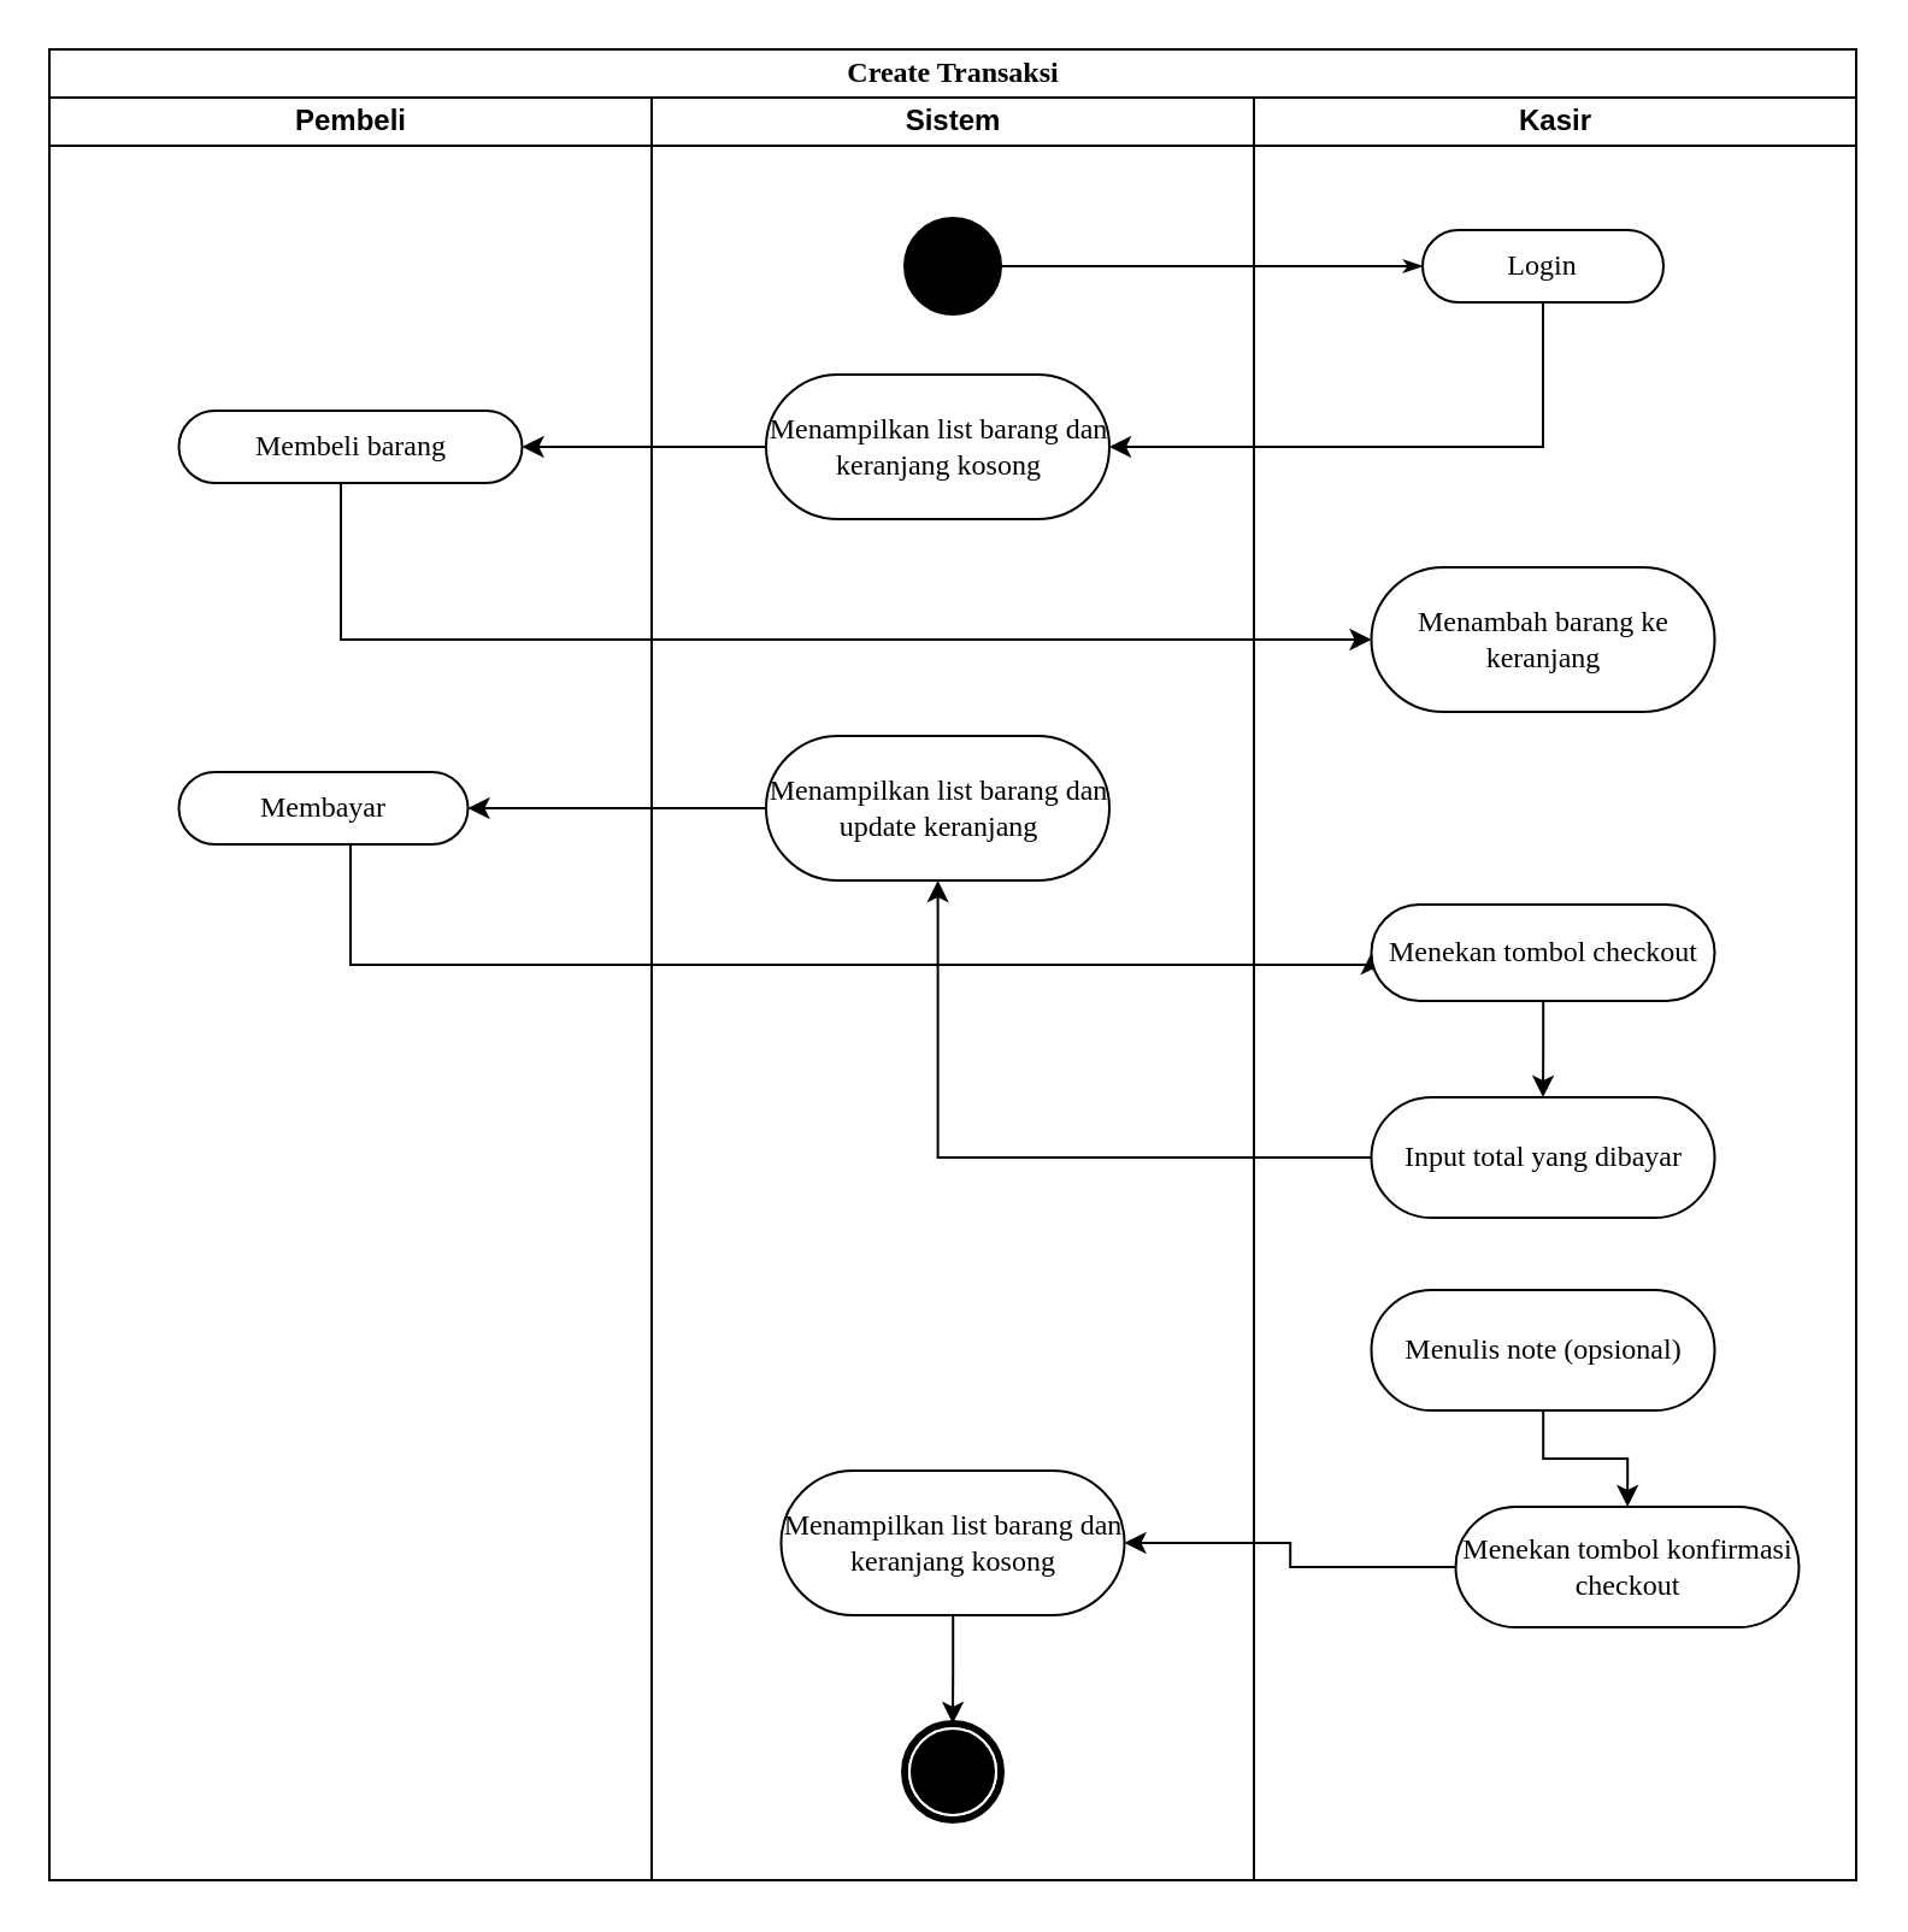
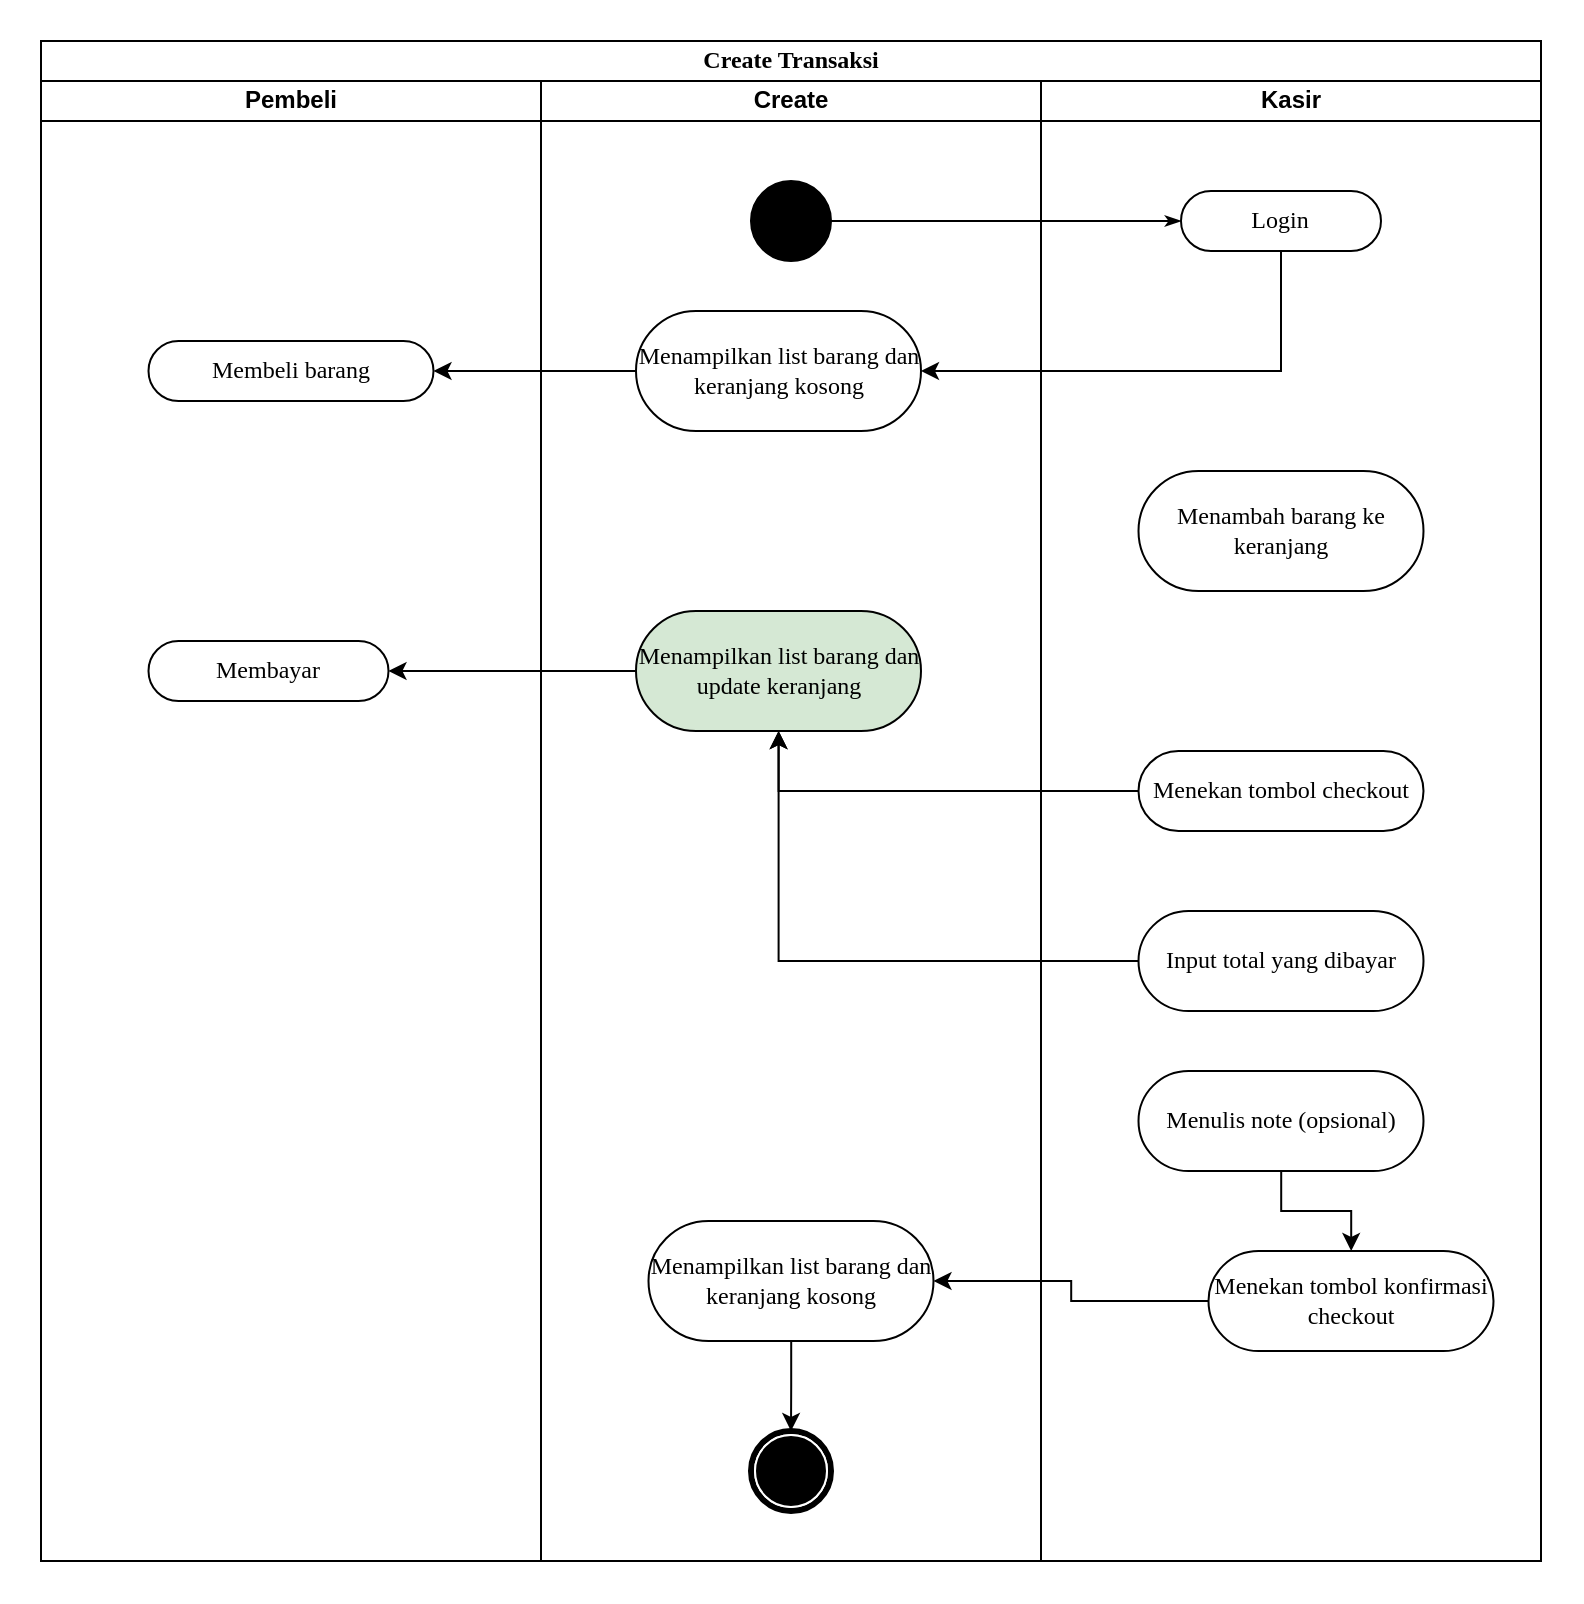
  <mxCell id="0" />
  <mxCell id="1" parent="0" />
  <mxCell id="2" value="Create Transaksi" style="swimlane;html=1;childLayout=stackLayout;startSize=20;rounded=0;shadow=0;comic=0;labelBackgroundColor=none;strokeWidth=1;fontFamily=Verdana;fontSize=12;align=center;" parent="1" vertex="1"><mxGeometry x="20" y="20" width="750" height="760" as="geometry"><mxRectangle x="40" y="20" width="100" height="30" as="alternateBounds" /></mxGeometry></mxCell>
  <mxCell id="3" value="Pembeli" style="swimlane;html=1;startSize=20;" parent="2" vertex="1"><mxGeometry y="20" width="250" height="740" as="geometry"><mxRectangle y="20" width="40" height="970" as="alternateBounds" /></mxGeometry></mxCell>
  <mxCell id="4" value="Membeli barang" style="rounded=1;whiteSpace=wrap;html=1;shadow=0;comic=0;labelBackgroundColor=none;strokeWidth=1;fontFamily=Verdana;fontSize=12;align=center;arcSize=50;" vertex="1" parent="3"><mxGeometry x="53.75" y="130" width="142.5" height="30" as="geometry" /></mxCell>
  <mxCell id="5" value="Membayar" style="rounded=1;whiteSpace=wrap;html=1;shadow=0;comic=0;labelBackgroundColor=none;strokeWidth=1;fontFamily=Verdana;fontSize=12;align=center;arcSize=50;" vertex="1" parent="3"><mxGeometry x="53.75" y="280" width="120" height="30" as="geometry" /></mxCell>
- <mxCell id="6" value="Sistem" style="swimlane;html=1;startSize=20;" parent="2" vertex="1"><mxGeometry x="250" y="20" width="250" height="740" as="geometry" /></mxCell>
+ <mxCell id="6" value="Create" style="swimlane;html=1;startSize=20;" parent="2" vertex="1"><mxGeometry x="250" y="20" width="250" height="740" as="geometry" /></mxCell>
  <mxCell id="7" value="" style="ellipse;whiteSpace=wrap;html=1;rounded=0;shadow=0;comic=0;labelBackgroundColor=none;strokeWidth=1;fillColor=#000000;fontFamily=Verdana;fontSize=12;align=center;" parent="6" vertex="1"><mxGeometry x="105" y="50" width="40" height="40" as="geometry" /></mxCell>
  <mxCell id="8" value="Menampilkan list barang dan keranjang kosong" style="rounded=1;whiteSpace=wrap;html=1;shadow=0;comic=0;labelBackgroundColor=none;strokeWidth=1;fontFamily=Verdana;fontSize=12;align=center;arcSize=50;" vertex="1" parent="6"><mxGeometry x="47.5" y="115" width="142.5" height="60" as="geometry" /></mxCell>
- <mxCell id="9" value="Menampilkan list barang dan update keranjang" style="rounded=1;whiteSpace=wrap;html=1;shadow=0;comic=0;labelBackgroundColor=none;strokeWidth=1;fontFamily=Verdana;fontSize=12;align=center;arcSize=50;" vertex="1" parent="6"><mxGeometry x="47.5" y="265" width="142.5" height="60" as="geometry" /></mxCell>
+ <mxCell id="9" value="Menampilkan list barang dan update keranjang" style="rounded=1;whiteSpace=wrap;html=1;shadow=0;comic=0;labelBackgroundColor=none;strokeWidth=1;fontFamily=Verdana;fontSize=12;align=center;arcSize=50;fillColor=#d5e8d4;" vertex="1" parent="6"><mxGeometry x="47.5" y="265" width="142.5" height="60" as="geometry" /></mxCell>
  <mxCell id="10" value="Menampilkan list barang dan keranjang kosong" style="rounded=1;whiteSpace=wrap;html=1;shadow=0;comic=0;labelBackgroundColor=none;strokeWidth=1;fontFamily=Verdana;fontSize=12;align=center;arcSize=50;" vertex="1" parent="6"><mxGeometry x="53.75" y="570" width="142.5" height="60" as="geometry" /></mxCell>
  <mxCell id="11" value="" style="shape=mxgraph.bpmn.shape;html=1;verticalLabelPosition=bottom;labelBackgroundColor=#ffffff;verticalAlign=top;perimeter=ellipsePerimeter;outline=end;symbol=terminate;rounded=0;shadow=0;comic=0;strokeWidth=1;fontFamily=Verdana;fontSize=12;align=center;" parent="6" vertex="1"><mxGeometry x="105" y="675" width="40" height="40" as="geometry" /></mxCell>
  <mxCell id="12" style="edgeStyle=orthogonalEdgeStyle;rounded=0;orthogonalLoop=1;jettySize=auto;html=1;entryX=0.5;entryY=0;entryDx=0;entryDy=0;" edge="1" parent="6" source="10" target="11"><mxGeometry relative="1" as="geometry"><Array as="points" /></mxGeometry></mxCell>
  <mxCell id="13" style="edgeStyle=orthogonalEdgeStyle;rounded=0;html=1;labelBackgroundColor=none;startArrow=none;startFill=0;startSize=5;endArrow=classicThin;endFill=1;endSize=5;jettySize=auto;orthogonalLoop=1;strokeWidth=1;fontFamily=Verdana;fontSize=12;exitX=1;exitY=0.5;exitDx=0;exitDy=0;" parent="2" source="7" target="21" edge="1"><mxGeometry relative="1" as="geometry"><Array as="points"><mxPoint x="395" y="90" /></Array><mxPoint x="400" y="25" as="sourcePoint" /></mxGeometry></mxCell>
  <mxCell id="14" style="edgeStyle=orthogonalEdgeStyle;rounded=0;orthogonalLoop=1;jettySize=auto;html=1;entryX=1;entryY=0.5;entryDx=0;entryDy=0;" edge="1" parent="2" source="21" target="8"><mxGeometry relative="1" as="geometry"><Array as="points"><mxPoint x="620" y="165" /></Array></mxGeometry></mxCell>
  <mxCell id="15" value="" style="edgeStyle=orthogonalEdgeStyle;rounded=0;orthogonalLoop=1;jettySize=auto;html=1;" edge="1" parent="2" source="8" target="4"><mxGeometry relative="1" as="geometry" /></mxCell>
- <mxCell id="16" style="edgeStyle=orthogonalEdgeStyle;rounded=0;orthogonalLoop=1;jettySize=auto;html=1;entryX=0;entryY=0.5;entryDx=0;entryDy=0;" edge="1" parent="2" source="4" target="22"><mxGeometry relative="1" as="geometry"><Array as="points"><mxPoint x="121" y="245" /></Array></mxGeometry></mxCell>
  <mxCell id="17" value="" style="edgeStyle=orthogonalEdgeStyle;rounded=0;orthogonalLoop=1;jettySize=auto;html=1;" edge="1" parent="2" source="9" target="5"><mxGeometry relative="1" as="geometry" /></mxCell>
- <mxCell id="18" style="edgeStyle=orthogonalEdgeStyle;rounded=0;orthogonalLoop=1;jettySize=auto;html=1;entryX=0;entryY=0.5;entryDx=0;entryDy=0;" edge="1" parent="2" source="5" target="24"><mxGeometry relative="1" as="geometry"><Array as="points"><mxPoint x="125" y="380" /></Array></mxGeometry></mxCell>
  <mxCell id="19" value="" style="edgeStyle=orthogonalEdgeStyle;rounded=0;orthogonalLoop=1;jettySize=auto;html=1;" edge="1" parent="2" source="29" target="10"><mxGeometry relative="1" as="geometry" /></mxCell>
  <mxCell id="20" value="Kasir" style="swimlane;html=1;startSize=20;" parent="2" vertex="1"><mxGeometry x="500" y="20" width="250" height="740" as="geometry" /></mxCell>
  <mxCell id="21" value="Login" style="rounded=1;whiteSpace=wrap;html=1;shadow=0;comic=0;labelBackgroundColor=none;strokeWidth=1;fontFamily=Verdana;fontSize=12;align=center;arcSize=50;" parent="20" vertex="1"><mxGeometry x="70" y="55" width="100" height="30" as="geometry" /></mxCell>
  <mxCell id="22" value="Menambah barang ke keranjang" style="rounded=1;whiteSpace=wrap;html=1;shadow=0;comic=0;labelBackgroundColor=none;strokeWidth=1;fontFamily=Verdana;fontSize=12;align=center;arcSize=50;" vertex="1" parent="20"><mxGeometry x="48.75" y="195" width="142.5" height="60" as="geometry" /></mxCell>
- <mxCell id="23" value="" style="edgeStyle=orthogonalEdgeStyle;rounded=0;orthogonalLoop=1;jettySize=auto;html=1;entryX=0.5;entryY=0;entryDx=0;entryDy=0;" edge="1" parent="20" source="24" target="26"><mxGeometry relative="1" as="geometry" /></mxCell>
+ <mxCell id="23" value="" style="edgeStyle=orthogonalEdgeStyle;rounded=0;orthogonalLoop=1;jettySize=auto;html=1;" edge="1" parent="20" source="24" target="9"><mxGeometry relative="1" as="geometry" /></mxCell>
  <mxCell id="24" value="Menekan tombol checkout" style="rounded=1;whiteSpace=wrap;html=1;shadow=0;comic=0;labelBackgroundColor=none;strokeWidth=1;fontFamily=Verdana;fontSize=12;align=center;arcSize=50;" vertex="1" parent="20"><mxGeometry x="48.75" y="335" width="142.5" height="40" as="geometry" /></mxCell>
  <mxCell id="25" value="" style="edgeStyle=orthogonalEdgeStyle;rounded=0;orthogonalLoop=1;jettySize=auto;html=1;" edge="1" parent="20" source="26" target="9"><mxGeometry relative="1" as="geometry" /></mxCell>
  <mxCell id="26" value="Input total yang dibayar" style="rounded=1;whiteSpace=wrap;html=1;shadow=0;comic=0;labelBackgroundColor=none;strokeWidth=1;fontFamily=Verdana;fontSize=12;align=center;arcSize=50;" vertex="1" parent="20"><mxGeometry x="48.75" y="415" width="142.5" height="50" as="geometry" /></mxCell>
  <mxCell id="27" value="" style="edgeStyle=orthogonalEdgeStyle;rounded=0;orthogonalLoop=1;jettySize=auto;html=1;" edge="1" parent="20" source="28" target="29"><mxGeometry relative="1" as="geometry" /></mxCell>
  <mxCell id="28" value="Menulis note (opsional)" style="rounded=1;whiteSpace=wrap;html=1;shadow=0;comic=0;labelBackgroundColor=none;strokeWidth=1;fontFamily=Verdana;fontSize=12;align=center;arcSize=50;" vertex="1" parent="20"><mxGeometry x="48.75" y="495" width="142.5" height="50" as="geometry" /></mxCell>
  <mxCell id="29" value="Menekan tombol konfirmasi checkout" style="rounded=1;whiteSpace=wrap;html=1;shadow=0;comic=0;labelBackgroundColor=none;strokeWidth=1;fontFamily=Verdana;fontSize=12;align=center;arcSize=50;" vertex="1" parent="20"><mxGeometry x="83.75" y="585" width="142.5" height="50" as="geometry" /></mxCell>
